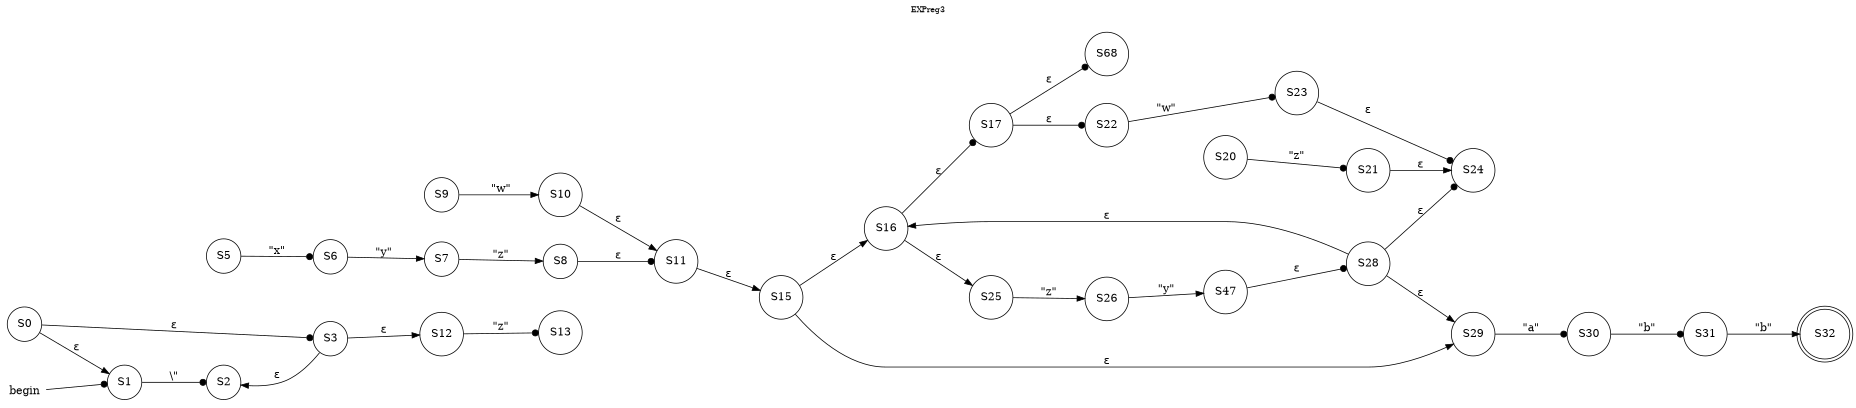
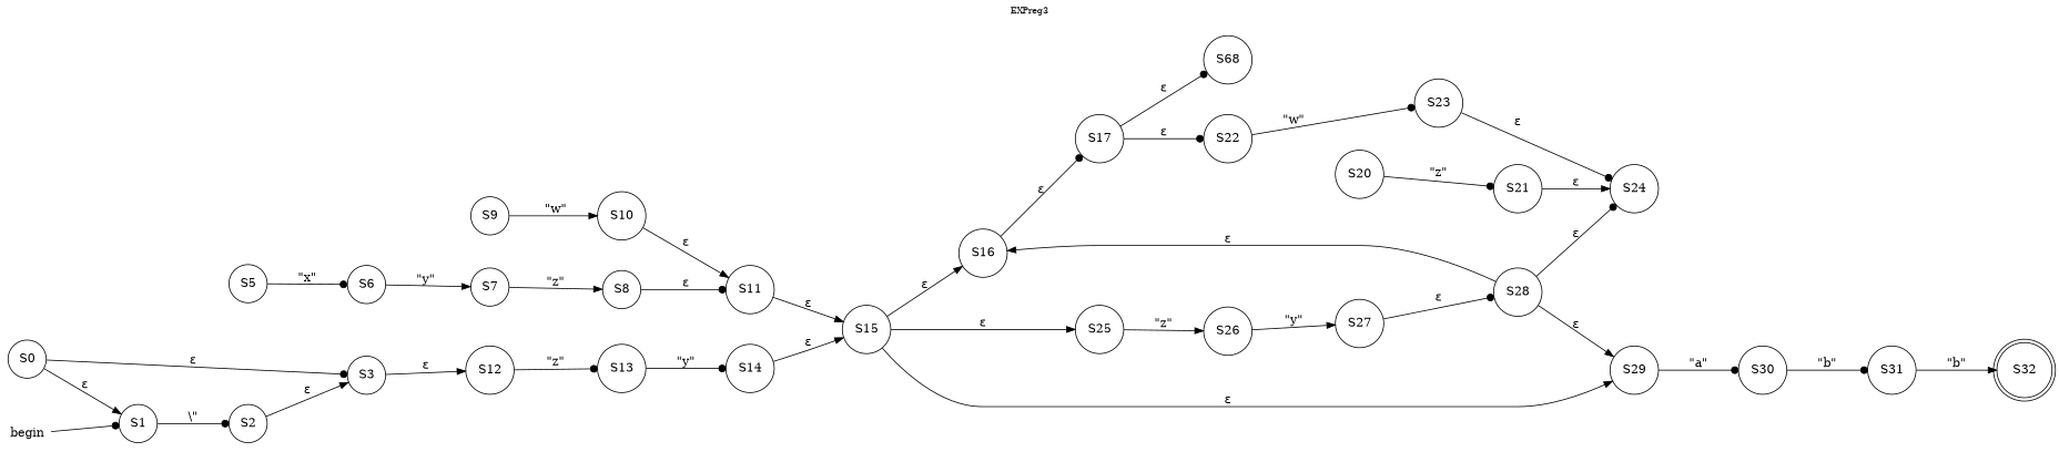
  digraph {
    fontsize=10
    label=EXPreg3
    labelloc=t
    nodesep=0.5
    rankdir=LR
    ranksep=1
    node [shape=circle]
    edge [arrowhead=normal]
    begin [shape=none]
    S1
    S0
    S3
    S32 [shape=doublecircle]
    S2
    S12
    S13
    S5
    S6
    S9
    S10
    S7
    S8
    S11
    S15
    S16
    S29
+   S14
    S17
    S25
    S30
    n23 [label=S68]
    S22
    S26
    S23
    S20
    S21
    S24
    S28
-   S27 [label=S47]
+   S27
    S31
    begin -> S1 [arrowhead=dot]
    S1 -> S2 [arrowhead=dot label="\\\""]
    S0 -> S1 [label="ε"]
    S0 -> S3 [arrowhead=dot label="ε"]
    S3 -> S12 [label="ε"]
-   S3 -> S2 [label="ε"]
+   S2 -> S3 [label="ε"]
    S12 -> S13 [arrowhead=dot label="\"z\""]
+   S13 -> S14 [arrowhead=dot label="\"y\""]
    S5 -> S6 [arrowhead=dot label="\"x\""]
    S6 -> S7 [label="\"y\""]
    S9 -> S10 [label="\"w\""]
    S10 -> S11 [label="ε"]
    S7 -> S8 [label="\"z\""]
    S8 -> S11 [arrowhead=dot label="ε"]
    S11 -> S15 [label="ε"]
    S15 -> S16 [label="ε"]
    S15 -> S29 [label="ε"]
    S16 -> S17 [arrowhead=dot label="ε"]
-   S16 -> S25 [label="ε"]
+   S15 -> S25 [label="ε"]
    S29 -> S30 [arrowhead=dot label="\"a\""]
+   S14 -> S15 [label="ε"]
    S17 -> n23 [arrowhead=dot label="ε"]
    S17 -> S22 [arrowhead=dot label="ε"]
    S25 -> S26 [label="\"z\""]
    S30 -> S31 [arrowhead=dot label="\"b\""]
    S22 -> S23 [arrowhead=dot label="\"w\""]
    S26 -> S27 [label="\"y\""]
    S23 -> S24 [arrowhead=dot label="ε"]
    S20 -> S21 [arrowhead=dot label="\"z\""]
    S21 -> S24 [label="ε"]
    S28 -> S16 [label="ε"]
    S28 -> S29 [label="ε"]
    S28 -> S24 [arrowhead=dot label="ε"]
    S27 -> S28 [arrowhead=dot label="ε"]
    S31 -> S32 [label="\"b\""]
  }
